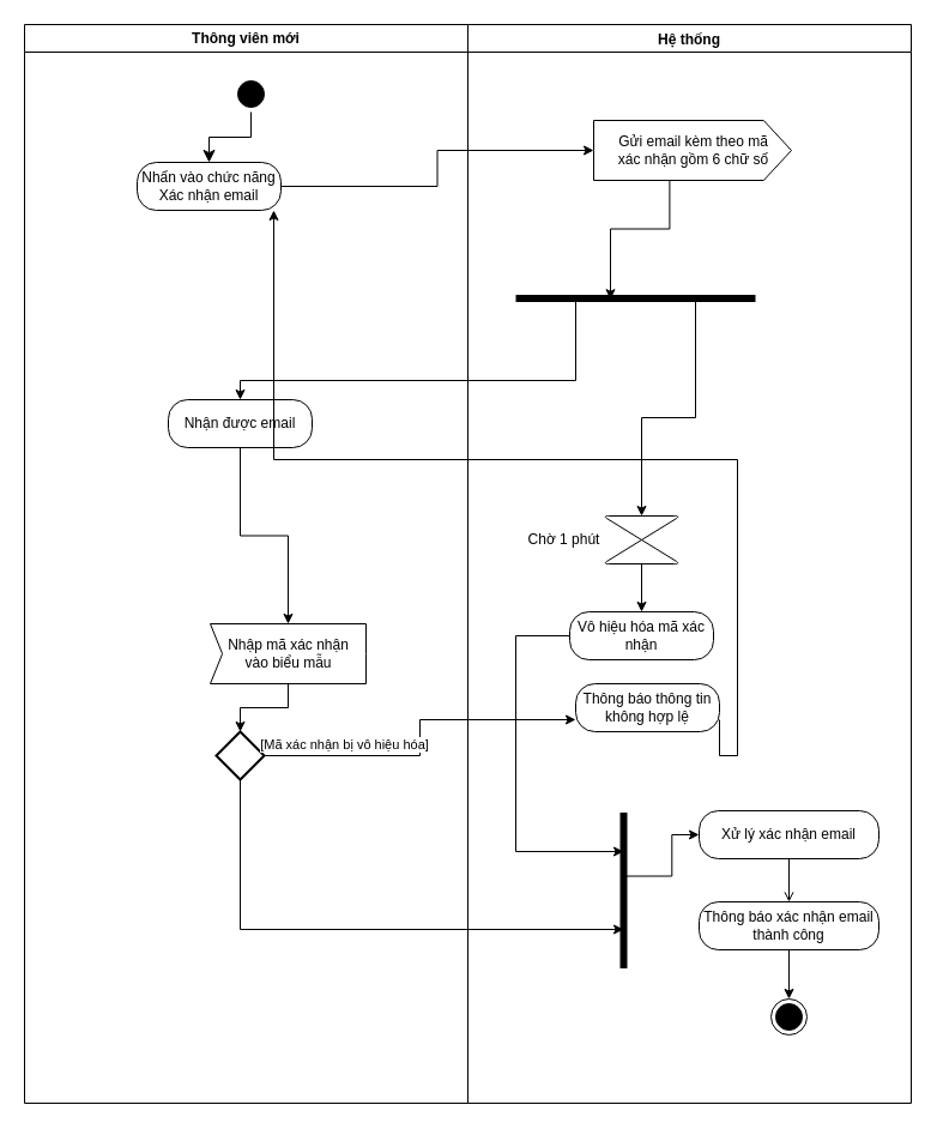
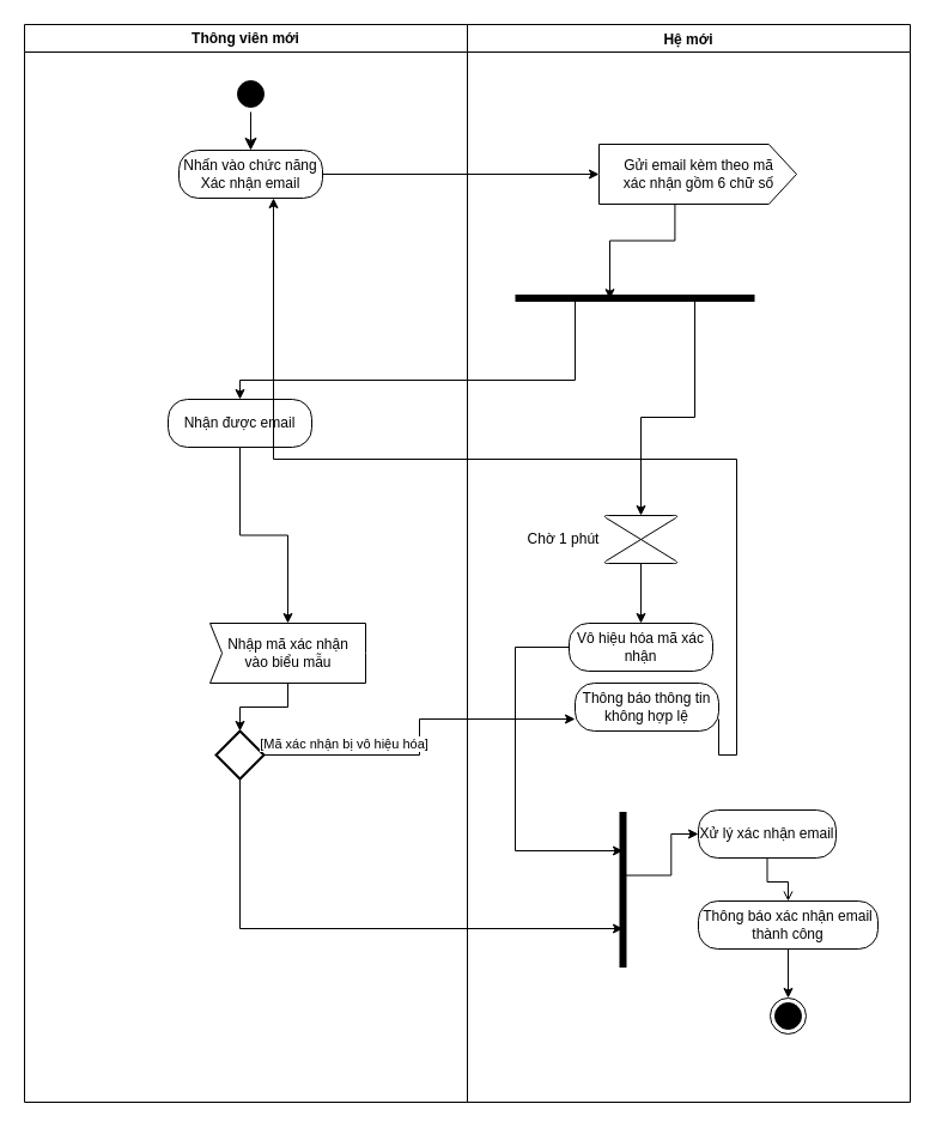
  <mxCell id="0" />
  <mxCell id="1" parent="0" />
- <mxCell id="2" value="Hệ thống" style="swimlane;startSize=23;" vertex="1" parent="1"><mxGeometry x="390" y="20" width="370" height="900" as="geometry" /></mxCell>
+ <mxCell id="2" value="Hệ mới" style="swimlane;startSize=23;" vertex="1" parent="1"><mxGeometry x="390" y="20" width="370" height="900" as="geometry" /></mxCell>
  <mxCell id="3" value="" style="ellipse;html=1;shape=endState;fillColor=#000000;strokeColor=#000000;" vertex="1" parent="2"><mxGeometry x="253" y="813" width="30" height="30" as="geometry" /></mxCell>
  <mxCell id="4" value="" style="edgeStyle=orthogonalEdgeStyle;rounded=0;orthogonalLoop=1;jettySize=auto;html=1;endArrow=open;" edge="1" parent="2" source="5" target="17"><mxGeometry relative="1" as="geometry" /></mxCell>
- <mxCell id="5" value="Xử lý xác nhận email" style="rounded=1;whiteSpace=wrap;html=1;arcSize=40;fontColor=#000000;fillColor=#FFFFFF;strokeColor=#000000;" vertex="1" parent="2"><mxGeometry x="193" y="656" width="150" height="40" as="geometry" /></mxCell>
+ <mxCell id="5" value="Xử lý xác nhận email" style="rounded=1;whiteSpace=wrap;html=1;arcSize=40;fontColor=#000000;fillColor=#FFFFFF;strokeColor=#000000;" vertex="1" parent="2"><mxGeometry x="193" y="656" width="115" height="40" as="geometry" /></mxCell>
  <mxCell id="6" value="Thông báo thông tin không hợp lệ" style="rounded=1;whiteSpace=wrap;html=1;arcSize=40;fontColor=#000000;fillColor=#FFFFFF;strokeColor=#000000;" vertex="1" parent="2"><mxGeometry x="90" y="550" width="120" height="40" as="geometry" /></mxCell>
  <mxCell id="7" style="edgeStyle=orthogonalEdgeStyle;rounded=0;orthogonalLoop=1;jettySize=auto;html=1;exitX=0.5;exitY=1;exitDx=0;exitDy=0;exitPerimeter=0;entryX=0.5;entryY=0;entryDx=0;entryDy=0;" edge="1" parent="2" source="8" target="10"><mxGeometry relative="1" as="geometry"><mxPoint x="144.842" y="510" as="targetPoint" /></mxGeometry></mxCell>
  <mxCell id="8" value="" style="verticalLabelPosition=bottom;verticalAlign=top;html=1;shape=mxgraph.flowchart.collate;" vertex="1" parent="2"><mxGeometry x="115" y="410" width="60" height="40" as="geometry" /></mxCell>
  <mxCell id="9" value="Chờ 1 phút" style="text;html=1;align=center;verticalAlign=middle;resizable=0;points=[];autosize=1;strokeColor=none;fillColor=none;" vertex="1" parent="2"><mxGeometry x="40" y="415" width="80" height="30" as="geometry" /></mxCell>
- <mxCell id="10" value="Vô hiệu hóa mã xác nhận" style="rounded=1;whiteSpace=wrap;html=1;arcSize=40;fontColor=#000000;fillColor=#FFFFFF;strokeColor=#000000;" vertex="1" parent="2"><mxGeometry x="85" y="490" width="120" height="40" as="geometry" /></mxCell>
+ <mxCell id="10" value="Vô hiệu hóa mã xác nhận" style="rounded=1;whiteSpace=wrap;html=1;arcSize=40;fontColor=#000000;fillColor=#FFFFFF;strokeColor=#000000;" vertex="1" parent="2"><mxGeometry x="85" y="500" width="120" height="40" as="geometry" /></mxCell>
  <mxCell id="11" value="" style="shape=line;html=1;strokeWidth=6;strokeColor=#000000;rotation=-90;" vertex="1" parent="2"><mxGeometry x="65" y="705" width="130" height="35" as="geometry" /></mxCell>
  <mxCell id="12" style="edgeStyle=elbowEdgeStyle;rounded=0;orthogonalLoop=1;jettySize=auto;html=1;exitX=0;exitY=0.5;exitDx=0;exitDy=0;entryX=0.75;entryY=0.5;entryDx=0;entryDy=0;entryPerimeter=0;elbow=vertical;" edge="1" parent="2" source="10" target="11"><mxGeometry relative="1" as="geometry"><Array as="points"><mxPoint x="40" y="660" /></Array></mxGeometry></mxCell>
- <mxCell id="13" value="Gửi email kèm theo mã&lt;div&gt;xác nhận gồm 6 chữ số&lt;/div&gt;" style="html=1;shadow=0;dashed=0;align=center;verticalAlign=middle;shape=mxgraph.arrows2.arrow;dy=0;dx=23.18;notch=0;" vertex="1" parent="2"><mxGeometry x="105" y="80" width="165" height="50" as="geometry" /></mxCell>
+ <mxCell id="13" value="Gửi email kèm theo mã&lt;div&gt;xác nhận gồm 6 chữ số&lt;/div&gt;" style="html=1;shadow=0;dashed=0;align=center;verticalAlign=middle;shape=mxgraph.arrows2.arrow;dy=0;dx=23.18;notch=0;" vertex="1" parent="2"><mxGeometry x="110" y="100" width="165" height="50" as="geometry" /></mxCell>
  <mxCell id="14" value="" style="shape=line;html=1;strokeWidth=6;strokeColor=#000000;rotation=0;" vertex="1" parent="2"><mxGeometry x="40" y="211" width="200" height="35" as="geometry" /></mxCell>
  <mxCell id="15" style="edgeStyle=orthogonalEdgeStyle;rounded=0;orthogonalLoop=1;jettySize=auto;html=1;exitX=0;exitY=0;exitDx=63.41;exitDy=50;exitPerimeter=0;entryX=0.395;entryY=0.521;entryDx=0;entryDy=0;entryPerimeter=0;" edge="1" parent="2" source="13" target="14"><mxGeometry relative="1" as="geometry" /></mxCell>
  <mxCell id="16" value="" style="edgeStyle=orthogonalEdgeStyle;rounded=0;orthogonalLoop=1;jettySize=auto;html=1;" edge="1" parent="2" source="17" target="3"><mxGeometry relative="1" as="geometry" /></mxCell>
  <mxCell id="17" value="Thông báo xác nhận email thành công" style="rounded=1;whiteSpace=wrap;html=1;arcSize=40;fontColor=#000000;fillColor=#FFFFFF;strokeColor=#000000;" vertex="1" parent="2"><mxGeometry x="193" y="732" width="150" height="40" as="geometry" /></mxCell>
  <mxCell id="18" style="edgeStyle=orthogonalEdgeStyle;rounded=0;orthogonalLoop=1;jettySize=auto;html=1;exitX=0;exitY=0.5;exitDx=0;exitDy=0;entryX=0.592;entryY=0.522;entryDx=0;entryDy=0;entryPerimeter=0;endArrow=none;startFill=1;startArrow=classic;" edge="1" parent="2" source="5" target="11"><mxGeometry relative="1" as="geometry" /></mxCell>
  <mxCell id="19" style="edgeStyle=orthogonalEdgeStyle;rounded=0;orthogonalLoop=1;jettySize=auto;html=1;exitX=0.75;exitY=0.5;exitDx=0;exitDy=0;exitPerimeter=0;entryX=0.5;entryY=0;entryDx=0;entryDy=0;entryPerimeter=0;" edge="1" parent="2" source="14" target="8"><mxGeometry relative="1" as="geometry" /></mxCell>
  <mxCell id="20" value="Thông viên mới" style="swimlane;whiteSpace=wrap;html=1;" vertex="1" parent="1"><mxGeometry x="20" y="20" width="370" height="900" as="geometry" /></mxCell>
  <mxCell id="21" style="edgeStyle=orthogonalEdgeStyle;rounded=0;orthogonalLoop=1;jettySize=auto;html=1;exitX=0;exitY=0;exitDx=65;exitDy=50;exitPerimeter=0;entryX=0.5;entryY=0;entryDx=0;entryDy=0;entryPerimeter=0;" edge="1" parent="20" source="22" target="23"><mxGeometry relative="1" as="geometry"><mxPoint x="180" y="610" as="targetPoint" /></mxGeometry></mxCell>
  <mxCell id="22" value="Nhập mã xác nhận&lt;div&gt;vào biểu mẫu&lt;/div&gt;" style="html=1;shadow=0;dashed=0;align=center;verticalAlign=middle;shape=mxgraph.arrows2.arrow;dy=0;dx=0;notch=10.08;" vertex="1" parent="20"><mxGeometry x="155" y="500" width="130" height="50" as="geometry" /></mxCell>
  <mxCell id="23" value="" style="strokeWidth=2;html=1;shape=mxgraph.flowchart.decision;whiteSpace=wrap;" vertex="1" parent="20"><mxGeometry x="160" y="590" width="40" height="40" as="geometry" /></mxCell>
  <mxCell id="24" value="" style="ellipse;html=1;shape=startState;fillColor=#000000;strokeColor=#000000;" vertex="1" parent="20"><mxGeometry x="174" y="43" width="30" height="30" as="geometry" /></mxCell>
- <mxCell id="25" value="Nhấn vào chức năng Xác nhận email" style="rounded=1;whiteSpace=wrap;html=1;arcSize=40;fontColor=#000000;fillColor=#FFFFFF;strokeColor=#000000;" vertex="1" parent="20"><mxGeometry x="94" y="115" width="120" height="40" as="geometry" /></mxCell>
+ <mxCell id="25" value="Nhấn vào chức năng Xác nhận email" style="rounded=1;whiteSpace=wrap;html=1;arcSize=40;fontColor=#000000;fillColor=#FFFFFF;strokeColor=#000000;" vertex="1" parent="20"><mxGeometry x="129" y="105" width="120" height="40" as="geometry" /></mxCell>
  <mxCell id="26" value="" style="edgeStyle=orthogonalEdgeStyle;html=1;verticalAlign=bottom;endArrow=classic;endSize=8;strokeColor=#000000;rounded=0;entryX=0.5;entryY=0;entryDx=0;entryDy=0;endFill=1;" edge="1" parent="20" source="24" target="25"><mxGeometry relative="1" as="geometry"><mxPoint x="450" y="130" as="targetPoint" /></mxGeometry></mxCell>
  <mxCell id="27" style="edgeStyle=orthogonalEdgeStyle;rounded=0;orthogonalLoop=1;jettySize=auto;html=1;exitX=0.5;exitY=1;exitDx=0;exitDy=0;" edge="1" parent="20" source="28" target="22"><mxGeometry relative="1" as="geometry" /></mxCell>
  <mxCell id="28" value="Nhận được email" style="rounded=1;whiteSpace=wrap;html=1;arcSize=40;fontColor=#000000;fillColor=#FFFFFF;strokeColor=#000000;" vertex="1" parent="20"><mxGeometry x="120" y="313" width="120" height="40" as="geometry" /></mxCell>
  <mxCell id="29" style="edgeStyle=orthogonalEdgeStyle;rounded=0;orthogonalLoop=1;jettySize=auto;html=1;exitX=1;exitY=0.5;exitDx=0;exitDy=0;exitPerimeter=0;entryX=0;entryY=0.75;entryDx=0;entryDy=0;" edge="1" parent="1" source="23" target="6"><mxGeometry relative="1" as="geometry"><mxPoint x="760" y="630.25" as="targetPoint" /></mxGeometry></mxCell>
  <mxCell id="30" value="[Mã xác nhận bị vô hiệu hóa]" style="edgeLabel;html=1;align=center;verticalAlign=middle;resizable=0;points=[];" vertex="1" connectable="0" parent="29"><mxGeometry x="-0.838" y="4" relative="1" as="geometry"><mxPoint x="43" y="-6" as="offset" /></mxGeometry></mxCell>
  <mxCell id="31" style="edgeStyle=elbowEdgeStyle;rounded=0;orthogonalLoop=1;jettySize=auto;html=1;exitX=0.5;exitY=1;exitDx=0;exitDy=0;exitPerimeter=0;entryX=0.25;entryY=0.5;entryDx=0;entryDy=0;entryPerimeter=0;" edge="1" parent="1" source="23" target="11"><mxGeometry relative="1" as="geometry"><Array as="points"><mxPoint x="200" y="740" /></Array></mxGeometry></mxCell>
  <mxCell id="32" style="edgeStyle=orthogonalEdgeStyle;rounded=0;orthogonalLoop=1;jettySize=auto;html=1;exitX=1;exitY=0.5;exitDx=0;exitDy=0;" edge="1" parent="1" source="25" target="13"><mxGeometry relative="1" as="geometry" /></mxCell>
  <mxCell id="33" style="edgeStyle=orthogonalEdgeStyle;rounded=0;orthogonalLoop=1;jettySize=auto;html=1;exitX=1;exitY=0.75;exitDx=0;exitDy=0;" edge="1" parent="1" source="6" target="25"><mxGeometry relative="1" as="geometry"><Array as="points"><mxPoint x="615" y="630" /><mxPoint x="615" y="383" /><mxPoint x="228" y="383" /></Array></mxGeometry></mxCell>
  <mxCell id="34" style="edgeStyle=orthogonalEdgeStyle;rounded=0;orthogonalLoop=1;jettySize=auto;html=1;exitX=0.25;exitY=0.5;exitDx=0;exitDy=0;exitPerimeter=0;entryX=0.5;entryY=0;entryDx=0;entryDy=0;" edge="1" parent="1" source="14" target="28"><mxGeometry relative="1" as="geometry"><Array as="points"><mxPoint x="480" y="317" /><mxPoint x="200" y="317" /></Array></mxGeometry></mxCell>
